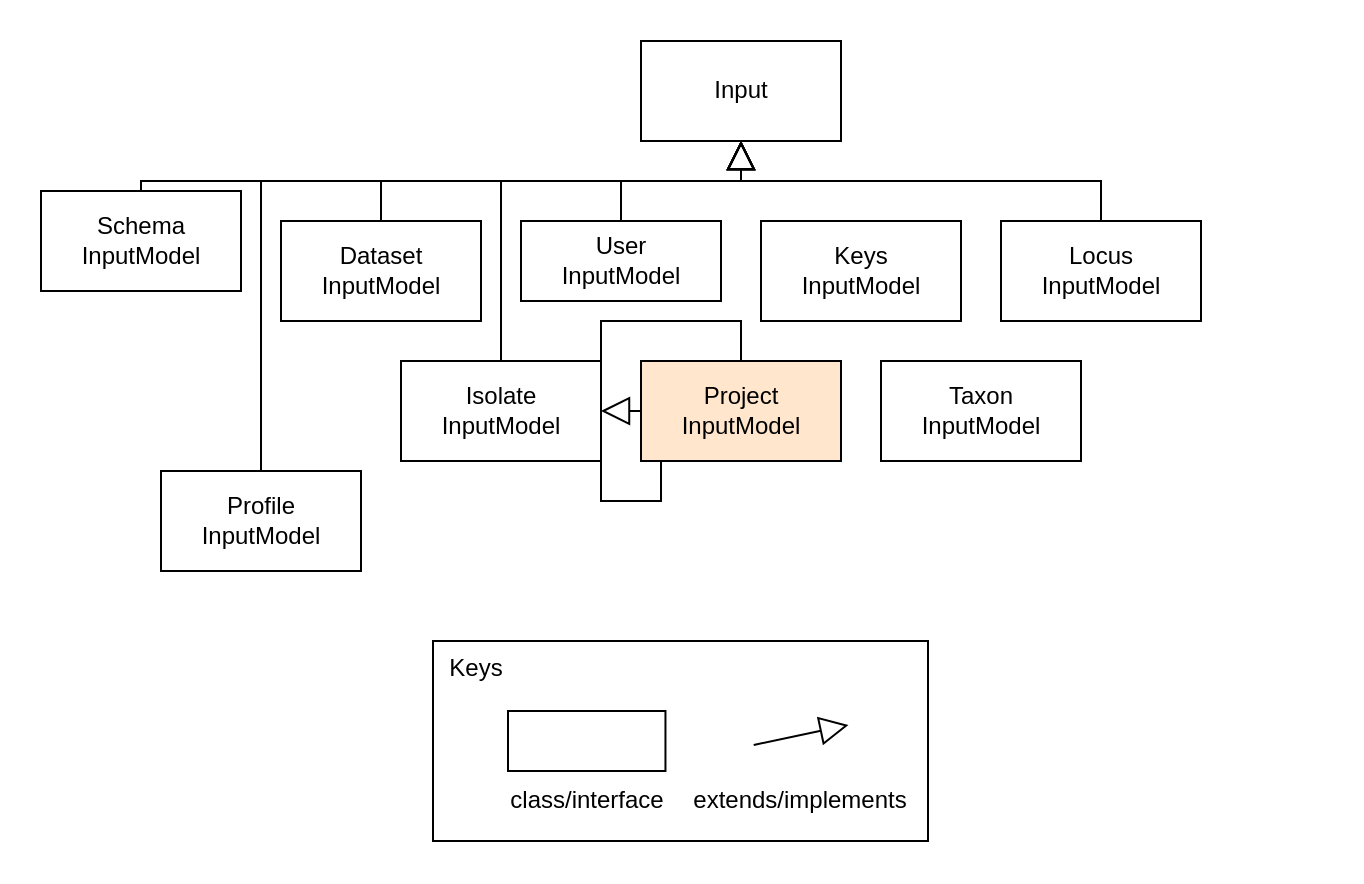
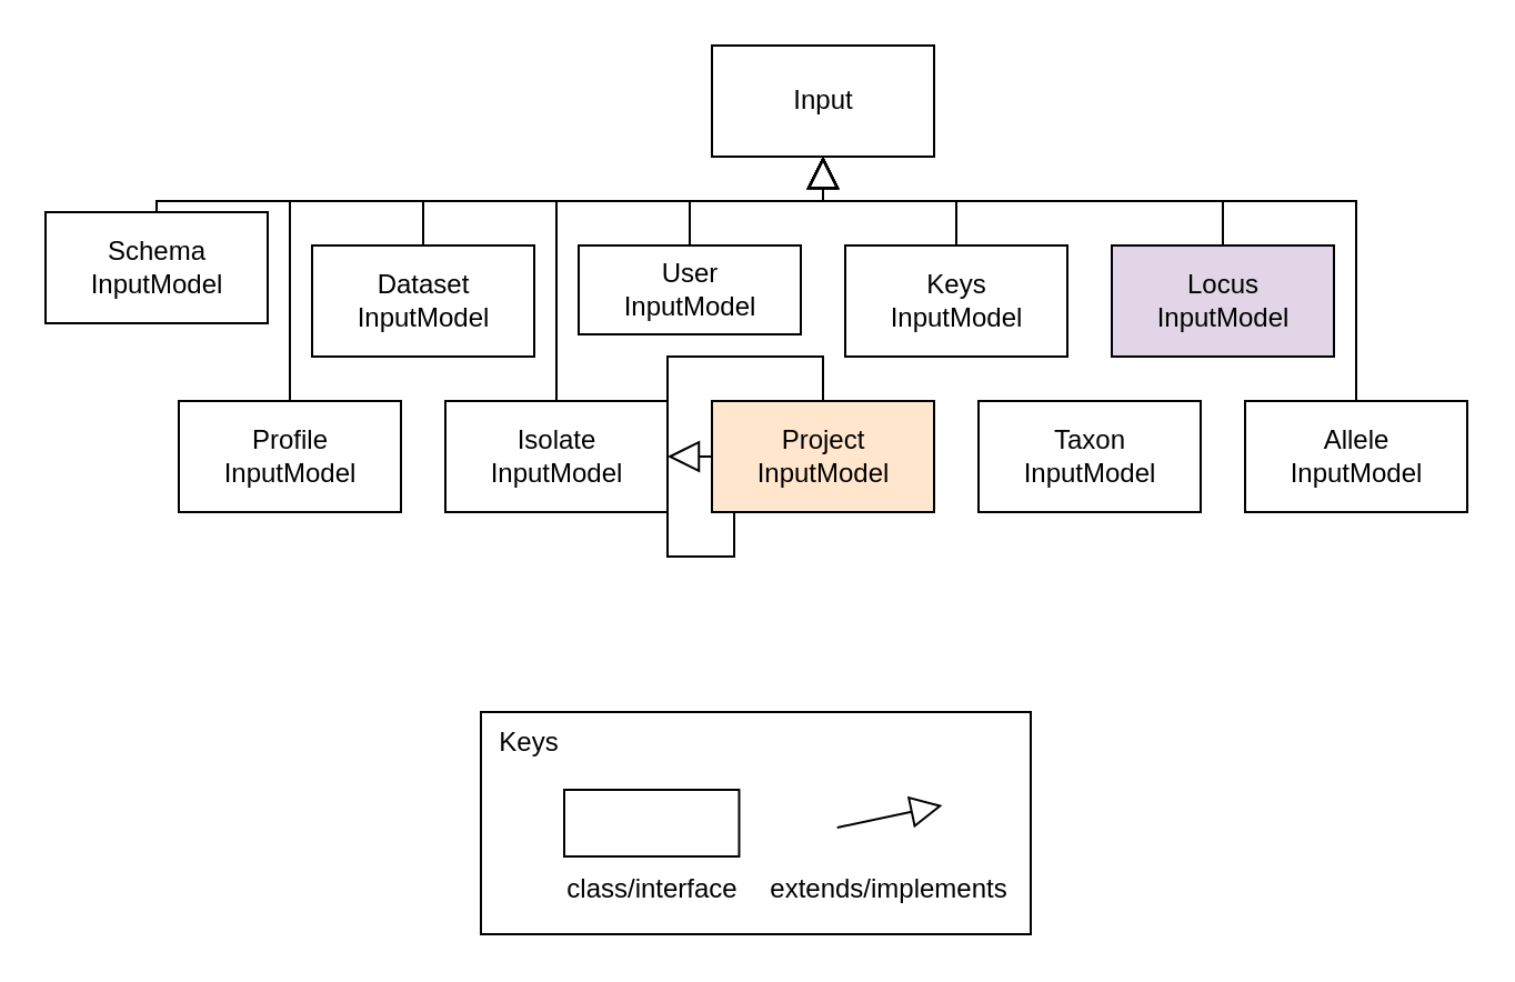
  <mxCell id="0" />
  <mxCell id="1" parent="0" />
  <mxCell id="2" value="Input" style="html=1;" parent="1" vertex="1"><mxGeometry x="320" y="20" width="100" height="50" as="geometry" /></mxCell>
  <mxCell id="3" style="edgeStyle=orthogonalEdgeStyle;rounded=0;orthogonalLoop=1;jettySize=auto;html=1;exitX=0.5;exitY=0;exitDx=0;exitDy=0;entryX=0.5;entryY=1;entryDx=0;entryDy=0;endArrow=block;endFill=0;endSize=12;" parent="1" source="4" target="2" edge="1"><mxGeometry relative="1" as="geometry" /></mxCell>
  <mxCell id="4" value="User&lt;br&gt;InputModel" style="html=1;" parent="1" vertex="1"><mxGeometry x="260" y="110" width="100" height="40" as="geometry" /></mxCell>
  <mxCell id="5" style="edgeStyle=orthogonalEdgeStyle;rounded=0;orthogonalLoop=1;jettySize=auto;html=1;exitX=0.5;exitY=0;exitDx=0;exitDy=0;endArrow=block;endFill=0;endSize=12;" parent="1" source="6" target="19" edge="1"><mxGeometry relative="1" as="geometry" /></mxCell>
  <mxCell id="6" value="Project&lt;br&gt;InputModel" style="html=1;fillColor=#ffe6cc;" parent="1" vertex="1"><mxGeometry x="320" y="180" width="100" height="50" as="geometry" /></mxCell>
  <mxCell id="7" value="Taxon&lt;br&gt;InputModel" style="html=1;" parent="1" vertex="1"><mxGeometry x="440" y="180" width="100" height="50" as="geometry" /></mxCell>
  <mxCell id="8" style="edgeStyle=orthogonalEdgeStyle;rounded=0;orthogonalLoop=1;jettySize=auto;html=1;exitX=0.5;exitY=0;exitDx=0;exitDy=0;entryX=0.5;entryY=1;entryDx=0;entryDy=0;endArrow=block;endFill=0;endSize=12;" parent="1" source="9" target="2" edge="1"><mxGeometry relative="1" as="geometry"><Array as="points"><mxPoint x="550" y="90" /><mxPoint x="370" y="90" /></Array></mxGeometry></mxCell>
- <mxCell id="9" value="Locus&lt;br&gt;InputModel" style="html=1;" parent="1" vertex="1"><mxGeometry x="500" y="110" width="100" height="50" as="geometry" /></mxCell>
+ <mxCell id="9" value="Locus&lt;br&gt;InputModel" style="html=1;fillColor=#e1d5e7;" parent="1" vertex="1"><mxGeometry x="500" y="110" width="100" height="50" as="geometry" /></mxCell>
  <mxCell id="10" style="edgeStyle=orthogonalEdgeStyle;rounded=0;orthogonalLoop=1;jettySize=auto;html=1;exitX=0.5;exitY=0;exitDx=0;exitDy=0;entryX=0.5;entryY=1;entryDx=0;entryDy=0;endArrow=block;endFill=0;endSize=12;" parent="1" source="11" target="2" edge="1"><mxGeometry relative="1" as="geometry"><Array as="points"><mxPoint x="130" y="90" /><mxPoint x="370" y="90" /></Array></mxGeometry></mxCell>
- <mxCell id="11" value="Profile&lt;br&gt;InputModel" style="html=1;" parent="1" vertex="1"><mxGeometry x="80" y="235" width="100" height="50" as="geometry" /></mxCell>
+ <mxCell id="11" value="Profile&lt;br&gt;InputModel" style="html=1;" parent="1" vertex="1"><mxGeometry x="80" y="180" width="100" height="50" as="geometry" /></mxCell>
  <mxCell id="12" style="edgeStyle=orthogonalEdgeStyle;rounded=0;orthogonalLoop=1;jettySize=auto;html=1;exitX=0.5;exitY=0;exitDx=0;exitDy=0;entryX=0.5;entryY=1;entryDx=0;entryDy=0;endArrow=block;endFill=0;endSize=12;" parent="1" source="13" target="2" edge="1"><mxGeometry relative="1" as="geometry"><Array as="points"><mxPoint x="190" y="90" /><mxPoint x="370" y="90" /></Array></mxGeometry></mxCell>
  <mxCell id="13" value="Dataset&lt;br&gt;InputModel" style="html=1;" parent="1" vertex="1"><mxGeometry x="140" y="110" width="100" height="50" as="geometry" /></mxCell>
  <mxCell id="14" style="edgeStyle=orthogonalEdgeStyle;rounded=0;orthogonalLoop=1;jettySize=auto;html=1;exitX=0.5;exitY=0;exitDx=0;exitDy=0;entryX=0.5;entryY=1;entryDx=0;entryDy=0;endArrow=block;endFill=0;endSize=12;" parent="1" source="15" target="2" edge="1"><mxGeometry relative="1" as="geometry"><Array as="points"><mxPoint x="70" y="90" /><mxPoint x="370" y="90" /></Array></mxGeometry></mxCell>
  <mxCell id="15" value="Schema&lt;br&gt;InputModel" style="html=1;" parent="1" vertex="1"><mxGeometry x="20" y="95" width="100" height="50" as="geometry" /></mxCell>
+ <mxCell id="16" style="edgeStyle=orthogonalEdgeStyle;rounded=0;orthogonalLoop=1;jettySize=auto;html=1;exitX=0.5;exitY=0;exitDx=0;exitDy=0;entryX=0.5;entryY=1;entryDx=0;entryDy=0;endArrow=block;endFill=0;endSize=12;" parent="1" source="17" target="2" edge="1"><mxGeometry relative="1" as="geometry"><Array as="points"><mxPoint x="610" y="90" /><mxPoint x="370" y="90" /></Array></mxGeometry></mxCell>
+ <mxCell id="17" value="Allele&lt;br&gt;InputModel" style="html=1;" parent="1" vertex="1"><mxGeometry x="560" y="180" width="100" height="50" as="geometry" /></mxCell>
  <mxCell id="18" style="edgeStyle=orthogonalEdgeStyle;rounded=0;orthogonalLoop=1;jettySize=auto;html=1;exitX=0.5;exitY=0;exitDx=0;exitDy=0;entryX=0.5;entryY=1;entryDx=0;entryDy=0;endArrow=block;endFill=0;endSize=12;" parent="1" source="19" target="2" edge="1"><mxGeometry relative="1" as="geometry"><Array as="points"><mxPoint x="250" y="90" /><mxPoint x="370" y="90" /></Array></mxGeometry></mxCell>
  <mxCell id="19" value="Isolate&lt;br&gt;InputModel" style="html=1;" parent="1" vertex="1"><mxGeometry x="200" y="180" width="100" height="50" as="geometry" /></mxCell>
+ <mxCell id="20" style="edgeStyle=orthogonalEdgeStyle;rounded=0;orthogonalLoop=1;jettySize=auto;html=1;exitX=0.5;exitY=0;exitDx=0;exitDy=0;endArrow=block;endFill=0;endSize=12;entryX=0.5;entryY=1;entryDx=0;entryDy=0;" parent="1" source="21" target="2" edge="1"><mxGeometry relative="1" as="geometry"><mxPoint x="410" y="80" as="targetPoint" /></mxGeometry></mxCell>
  <mxCell id="21" value="Keys&lt;br&gt;InputModel" style="html=1;" parent="1" vertex="1"><mxGeometry x="380" y="110" width="100" height="50" as="geometry" /></mxCell>
  <mxCell id="22" value="" style="group" vertex="1" connectable="0" parent="1"><mxGeometry x="216" y="320" width="247.5" height="100" as="geometry" /></mxCell>
  <mxCell id="23" value="&amp;nbsp; Keys" style="rounded=0;whiteSpace=wrap;html=1;align=left;verticalAlign=top;" vertex="1" parent="22"><mxGeometry width="247.5" height="100" as="geometry" /></mxCell>
  <mxCell id="24" value="" style="endArrow=block;html=1;exitX=1;exitY=0.5;exitDx=0;exitDy=0;startArrow=none;startFill=0;endFill=0;endSize=12;" edge="1" parent="22"><mxGeometry width="50" height="50" relative="1" as="geometry"><mxPoint x="160.348" y="52" as="sourcePoint" /><mxPoint x="207.742" y="42" as="targetPoint" /></mxGeometry></mxCell>
  <mxCell id="25" value="extends/implements" style="text;html=1;strokeColor=none;fillColor=none;align=center;verticalAlign=middle;whiteSpace=wrap;rounded=0;" vertex="1" parent="22"><mxGeometry x="139.021" y="70" width="89.521" height="20" as="geometry" /></mxCell>
  <mxCell id="26" value="class/interface" style="text;html=1;strokeColor=none;fillColor=none;align=center;verticalAlign=middle;whiteSpace=wrap;rounded=0;" vertex="1" parent="22"><mxGeometry x="45.526" y="70" width="62.665" height="20" as="geometry" /></mxCell>
  <mxCell id="27" value="" style="rounded=0;whiteSpace=wrap;html=1;" vertex="1" parent="22"><mxGeometry x="37.501" y="35" width="78.726" height="30" as="geometry" /></mxCell>
